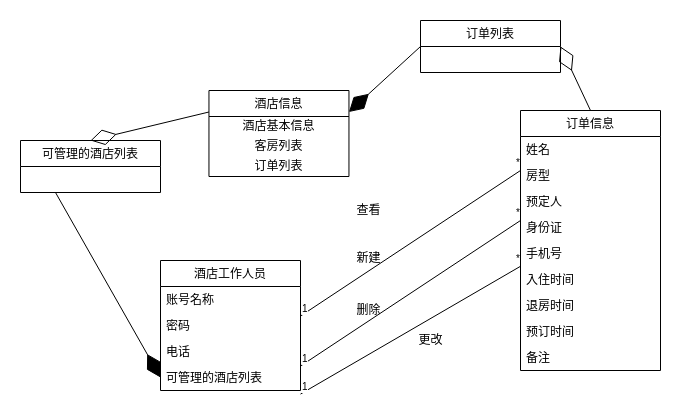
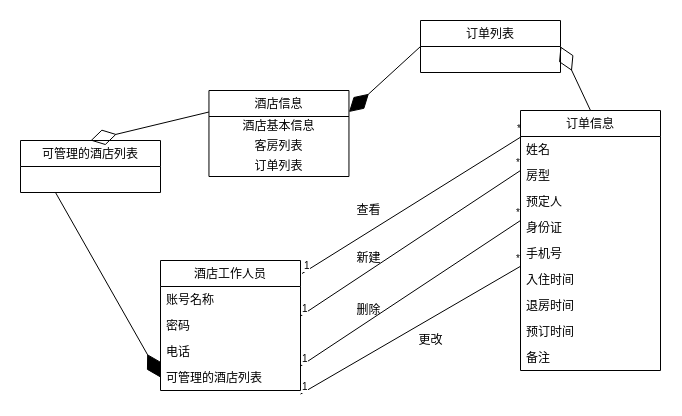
  <mxCell id="0" />
  <mxCell id="1" parent="0" />
+ <mxCell id="2" value="" style="endArrow=none;html=1;entryX=0.011;entryY=0.099;entryDx=0;entryDy=0;exitX=1.011;exitY=0.1;exitDx=0;exitDy=0;exitPerimeter=0;entryPerimeter=0;" edge="1" parent="1" source="7" target="28"><mxGeometry relative="1" as="geometry"><mxPoint x="250" y="80" as="sourcePoint" /><mxPoint x="410" y="80" as="targetPoint" /></mxGeometry></mxCell>
+ <mxCell id="3" value="1" style="resizable=0;html=1;align=left;verticalAlign=bottom;labelBackgroundColor=#ffffff;fontSize=10;" connectable="0" vertex="1" parent="2"><mxGeometry x="-1" relative="1" as="geometry" /></mxCell>
+ <mxCell id="4" value="*" style="resizable=0;html=1;align=right;verticalAlign=bottom;labelBackgroundColor=#ffffff;fontSize=10;" connectable="0" vertex="1" parent="2"><mxGeometry x="1" relative="1" as="geometry" /></mxCell>
  <mxCell id="5" value="查看" style="text;html=1;align=center;verticalAlign=middle;resizable=0;points=[];autosize=1;rotation=0;" vertex="1" parent="1"><mxGeometry x="348.46" y="200" width="40" height="20" as="geometry" /></mxCell>
  <mxCell id="6" value="" style="endArrow=diamondThin;endFill=1;endSize=24;html=1;exitX=0.25;exitY=1;exitDx=0;exitDy=0;entryX=0;entryY=0.5;entryDx=0;entryDy=0;" edge="1" parent="1" source="38" target="11"><mxGeometry width="160" relative="1" as="geometry"><mxPoint x="430" y="210" as="sourcePoint" /><mxPoint x="590" y="210" as="targetPoint" /></mxGeometry></mxCell>
  <mxCell id="7" value="酒店工作人员" style="swimlane;fontStyle=0;childLayout=stackLayout;horizontal=1;startSize=26;fillColor=none;horizontalStack=0;resizeParent=1;resizeParentMax=0;resizeLast=0;collapsible=1;marginBottom=0;" vertex="1" parent="1"><mxGeometry x="160" y="260" width="140" height="130" as="geometry" /></mxCell>
  <mxCell id="8" value="账号名称" style="text;strokeColor=none;fillColor=none;align=left;verticalAlign=top;spacingLeft=4;spacingRight=4;overflow=hidden;rotatable=0;points=[[0,0.5],[1,0.5]];portConstraint=eastwest;" vertex="1" parent="7"><mxGeometry y="26" width="140" height="26" as="geometry" /></mxCell>
  <mxCell id="9" value="密码" style="text;strokeColor=none;fillColor=none;align=left;verticalAlign=top;spacingLeft=4;spacingRight=4;overflow=hidden;rotatable=0;points=[[0,0.5],[1,0.5]];portConstraint=eastwest;" vertex="1" parent="7"><mxGeometry y="52" width="140" height="26" as="geometry" /></mxCell>
  <mxCell id="10" value="电话" style="text;strokeColor=none;fillColor=none;align=left;verticalAlign=top;spacingLeft=4;spacingRight=4;overflow=hidden;rotatable=0;points=[[0,0.5],[1,0.5]];portConstraint=eastwest;" vertex="1" parent="7"><mxGeometry y="78" width="140" height="26" as="geometry" /></mxCell>
  <mxCell id="11" value="可管理的酒店列表" style="text;strokeColor=none;fillColor=none;align=left;verticalAlign=top;spacingLeft=4;spacingRight=4;overflow=hidden;rotatable=0;points=[[0,0.5],[1,0.5]];portConstraint=eastwest;" vertex="1" parent="7"><mxGeometry y="104" width="140" height="26" as="geometry" /></mxCell>
  <mxCell id="12" value="" style="endArrow=none;html=1;entryX=0.011;entryY=0.099;entryDx=0;entryDy=0;exitX=1.011;exitY=0.1;exitDx=0;exitDy=0;exitPerimeter=0;entryPerimeter=0;" edge="1" parent="1"><mxGeometry relative="1" as="geometry"><mxPoint x="300" y="315.56" as="sourcePoint" /><mxPoint x="520" y="170.004" as="targetPoint" /></mxGeometry></mxCell>
  <mxCell id="13" value="1" style="resizable=0;html=1;align=left;verticalAlign=bottom;labelBackgroundColor=#ffffff;fontSize=10;" connectable="0" vertex="1" parent="12"><mxGeometry x="-1" relative="1" as="geometry" /></mxCell>
  <mxCell id="14" value="*" style="resizable=0;html=1;align=right;verticalAlign=bottom;labelBackgroundColor=#ffffff;fontSize=10;" connectable="0" vertex="1" parent="12"><mxGeometry x="1" relative="1" as="geometry" /></mxCell>
  <mxCell id="15" value="新建" style="text;html=1;align=center;verticalAlign=middle;resizable=0;points=[];autosize=1;rotation=0;" vertex="1" parent="1"><mxGeometry x="348.46" y="248" width="40" height="20" as="geometry" /></mxCell>
  <mxCell id="16" value="" style="endArrow=none;html=1;entryX=0.011;entryY=0.099;entryDx=0;entryDy=0;exitX=1.011;exitY=0.1;exitDx=0;exitDy=0;exitPerimeter=0;entryPerimeter=0;" edge="1" parent="1"><mxGeometry relative="1" as="geometry"><mxPoint x="300" y="365.56" as="sourcePoint" /><mxPoint x="520" y="220.004" as="targetPoint" /></mxGeometry></mxCell>
  <mxCell id="17" value="1" style="resizable=0;html=1;align=left;verticalAlign=bottom;labelBackgroundColor=#ffffff;fontSize=10;" connectable="0" vertex="1" parent="16"><mxGeometry x="-1" relative="1" as="geometry" /></mxCell>
  <mxCell id="18" value="*" style="resizable=0;html=1;align=right;verticalAlign=bottom;labelBackgroundColor=#ffffff;fontSize=10;" connectable="0" vertex="1" parent="16"><mxGeometry x="1" relative="1" as="geometry" /></mxCell>
  <mxCell id="19" value="删除" style="text;html=1;align=center;verticalAlign=middle;resizable=0;points=[];autosize=1;rotation=0;" vertex="1" parent="1"><mxGeometry x="348.46" y="300" width="40" height="20" as="geometry" /></mxCell>
  <mxCell id="20" value="" style="endArrow=none;html=1;entryX=0;entryY=0.992;entryDx=0;entryDy=0;exitX=1.011;exitY=0.1;exitDx=0;exitDy=0;exitPerimeter=0;entryPerimeter=0;" edge="1" parent="1" target="33"><mxGeometry relative="1" as="geometry"><mxPoint x="300" y="393.56" as="sourcePoint" /><mxPoint x="520" y="248.004" as="targetPoint" /></mxGeometry></mxCell>
  <mxCell id="21" value="1" style="resizable=0;html=1;align=left;verticalAlign=bottom;labelBackgroundColor=#ffffff;fontSize=10;" connectable="0" vertex="1" parent="20"><mxGeometry x="-1" relative="1" as="geometry" /></mxCell>
  <mxCell id="22" value="*" style="resizable=0;html=1;align=right;verticalAlign=bottom;labelBackgroundColor=#ffffff;fontSize=10;" connectable="0" vertex="1" parent="20"><mxGeometry x="1" relative="1" as="geometry" /></mxCell>
  <mxCell id="23" value="更改" style="text;html=1;align=center;verticalAlign=middle;resizable=0;points=[];autosize=1;rotation=0;" vertex="1" parent="1"><mxGeometry x="410" y="330" width="40" height="20" as="geometry" /></mxCell>
  <mxCell id="24" value="" style="endArrow=diamondThin;endFill=0;endSize=24;html=1;exitX=0.5;exitY=0;exitDx=0;exitDy=0;entryX=1;entryY=0.5;entryDx=0;entryDy=0;" edge="1" parent="1" source="28" target="25"><mxGeometry width="160" relative="1" as="geometry"><mxPoint x="640" y="70" as="sourcePoint" /><mxPoint x="440" y="-65" as="targetPoint" /></mxGeometry></mxCell>
  <mxCell id="25" value="订单列表" style="swimlane;fontStyle=0;childLayout=stackLayout;horizontal=1;startSize=26;fillColor=none;horizontalStack=0;resizeParent=1;resizeParentMax=0;resizeLast=0;collapsible=1;marginBottom=0;" vertex="1" parent="1"><mxGeometry x="420" y="20" width="140" height="52" as="geometry" /></mxCell>
  <mxCell id="26" value="" style="endArrow=diamondThin;endFill=1;endSize=24;html=1;exitX=0;exitY=0.5;exitDx=0;exitDy=0;entryX=1;entryY=0.25;entryDx=0;entryDy=0;" edge="1" parent="1" source="25" target="39"><mxGeometry width="160" relative="1" as="geometry"><mxPoint x="270" y="40" as="sourcePoint" /><mxPoint x="360" y="291" as="targetPoint" /></mxGeometry></mxCell>
  <mxCell id="27" value="" style="endArrow=diamondThin;endFill=0;endSize=24;html=1;exitX=0;exitY=0.25;exitDx=0;exitDy=0;entryX=0.5;entryY=0;entryDx=0;entryDy=0;" edge="1" parent="1" source="39" target="38"><mxGeometry width="160" relative="1" as="geometry"><mxPoint x="155" y="79" as="sourcePoint" /><mxPoint x="125" y="13" as="targetPoint" /></mxGeometry></mxCell>
  <mxCell id="28" value="订单信息" style="swimlane;fontStyle=0;childLayout=stackLayout;horizontal=1;startSize=26;fillColor=none;horizontalStack=0;resizeParent=1;resizeParentMax=0;resizeLast=0;collapsible=1;marginBottom=0;" vertex="1" parent="1"><mxGeometry x="520" y="110" width="140" height="260" as="geometry" /></mxCell>
  <mxCell id="29" value="姓名" style="text;strokeColor=none;fillColor=none;align=left;verticalAlign=top;spacingLeft=4;spacingRight=4;overflow=hidden;rotatable=0;points=[[0,0.5],[1,0.5]];portConstraint=eastwest;" vertex="1" parent="28"><mxGeometry y="26" width="140" height="26" as="geometry" /></mxCell>
  <mxCell id="30" value="房型" style="text;strokeColor=none;fillColor=none;align=left;verticalAlign=top;spacingLeft=4;spacingRight=4;overflow=hidden;rotatable=0;points=[[0,0.5],[1,0.5]];portConstraint=eastwest;" vertex="1" parent="28"><mxGeometry y="52" width="140" height="26" as="geometry" /></mxCell>
  <mxCell id="31" value="预定人" style="text;strokeColor=none;fillColor=none;align=left;verticalAlign=top;spacingLeft=4;spacingRight=4;overflow=hidden;rotatable=0;points=[[0,0.5],[1,0.5]];portConstraint=eastwest;" vertex="1" parent="28"><mxGeometry y="78" width="140" height="26" as="geometry" /></mxCell>
  <mxCell id="32" value="身份证" style="text;strokeColor=none;fillColor=none;align=left;verticalAlign=top;spacingLeft=4;spacingRight=4;overflow=hidden;rotatable=0;points=[[0,0.5],[1,0.5]];portConstraint=eastwest;" vertex="1" parent="28"><mxGeometry y="104" width="140" height="26" as="geometry" /></mxCell>
  <mxCell id="33" value="手机号" style="text;strokeColor=none;fillColor=none;align=left;verticalAlign=top;spacingLeft=4;spacingRight=4;overflow=hidden;rotatable=0;points=[[0,0.5],[1,0.5]];portConstraint=eastwest;" vertex="1" parent="28"><mxGeometry y="130" width="140" height="26" as="geometry" /></mxCell>
  <mxCell id="34" value="入住时间" style="text;strokeColor=none;fillColor=none;align=left;verticalAlign=top;spacingLeft=4;spacingRight=4;overflow=hidden;rotatable=0;points=[[0,0.5],[1,0.5]];portConstraint=eastwest;" vertex="1" parent="28"><mxGeometry y="156" width="140" height="26" as="geometry" /></mxCell>
  <mxCell id="35" value="退房时间" style="text;strokeColor=none;fillColor=none;align=left;verticalAlign=top;spacingLeft=4;spacingRight=4;overflow=hidden;rotatable=0;points=[[0,0.5],[1,0.5]];portConstraint=eastwest;" vertex="1" parent="28"><mxGeometry y="182" width="140" height="26" as="geometry" /></mxCell>
  <mxCell id="36" value="预订时间" style="text;strokeColor=none;fillColor=none;align=left;verticalAlign=top;spacingLeft=4;spacingRight=4;overflow=hidden;rotatable=0;points=[[0,0.5],[1,0.5]];portConstraint=eastwest;" vertex="1" parent="28"><mxGeometry y="208" width="140" height="26" as="geometry" /></mxCell>
  <mxCell id="37" value="备注" style="text;strokeColor=none;fillColor=none;align=left;verticalAlign=top;spacingLeft=4;spacingRight=4;overflow=hidden;rotatable=0;points=[[0,0.5],[1,0.5]];portConstraint=eastwest;" vertex="1" parent="28"><mxGeometry y="234" width="140" height="26" as="geometry" /></mxCell>
  <mxCell id="38" value="可管理的酒店列表" style="swimlane;fontStyle=0;childLayout=stackLayout;horizontal=1;startSize=26;fillColor=none;horizontalStack=0;resizeParent=1;resizeParentMax=0;resizeLast=0;collapsible=1;marginBottom=0;" vertex="1" parent="1"><mxGeometry x="20" y="140" width="140" height="52" as="geometry" /></mxCell>
  <mxCell id="39" value="酒店信息" style="swimlane;fontStyle=0;childLayout=stackLayout;horizontal=1;startSize=26;fillColor=none;horizontalStack=0;resizeParent=1;resizeParentMax=0;resizeLast=0;collapsible=1;marginBottom=0;" vertex="1" parent="1"><mxGeometry x="208.46" y="90" width="140" height="86" as="geometry" /></mxCell>
  <mxCell id="40" value="酒店基本信息" style="text;html=1;align=center;verticalAlign=middle;resizable=0;points=[];autosize=1;" vertex="1" parent="39"><mxGeometry y="26" width="140" height="20" as="geometry" /></mxCell>
  <mxCell id="41" value="客房列表" style="text;html=1;align=center;verticalAlign=middle;resizable=0;points=[];autosize=1;" vertex="1" parent="39"><mxGeometry y="46" width="140" height="20" as="geometry" /></mxCell>
  <mxCell id="42" value="订单列表" style="text;html=1;align=center;verticalAlign=middle;resizable=0;points=[];autosize=1;" vertex="1" parent="39"><mxGeometry y="66" width="140" height="20" as="geometry" /></mxCell>
